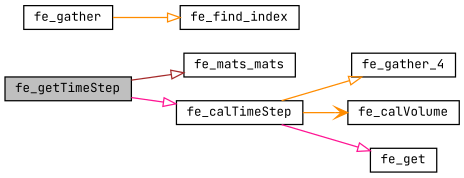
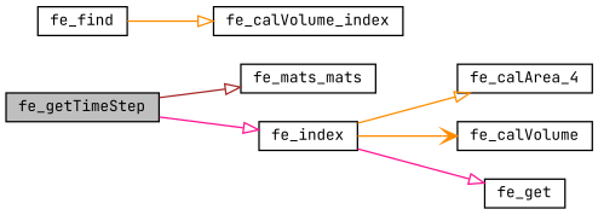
  digraph {
    fontname="JetBrains Mono"
    rankdir=LR
    node [color=black fillcolor=white fontname="JetBrains Mono" fontsize=10 shape=record style=filled]
    edge [arrowhead=onormal color=darkorange fontname="JetBrains Mono" fontsize=10 labelfontname=Helvetica labelfontsize=10 style=solid]
    n1 [fillcolor=grey75 fontcolor=black height=0.2 label=fe_getTimeStep width=0.4]
    n2 [height=0.2 label=fe_mats_mats width=0.4]
-   n3 [height=0.2 label=fe_calTimeStep width=0.4]
-   n4 [height=0.2 label=fe_gather width=0.4]
-   n5 [height=0.2 label=fe_find_index width=0.4]
-   n6 [height=0.2 label=fe_gather_4 width=0.4]
+   n3 [height=0.2 label=fe_index width=0.4]
+   n4 [height=0.2 label=fe_find width=0.4]
+   n5 [height=0.2 label=fe_calVolume_index width=0.4]
+   n6 [height=0.2 label=fe_calArea_4 width=0.4]
    n7 [height=0.2 label=fe_calVolume width=0.4]
    n8 [height=0.2 label=fe_get width=0.4]
    n1 -> n2 [color=brown]
    n1 -> n3 [color=deeppink]
    n3 -> n6
    n3 -> n7 [arrowhead=vee]
    n3 -> n8 [color=deeppink]
    n4 -> n5
  }
